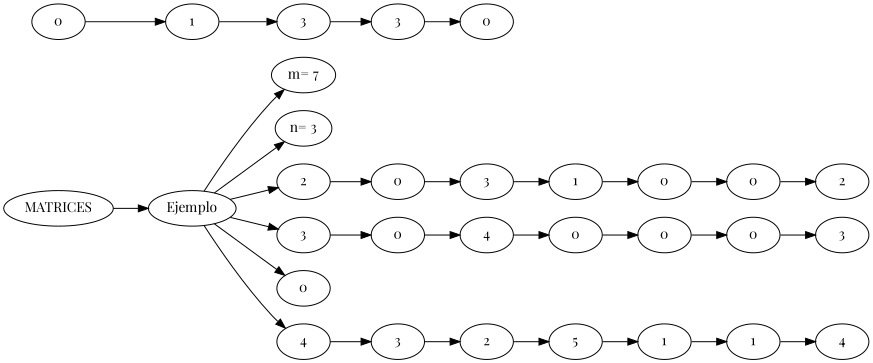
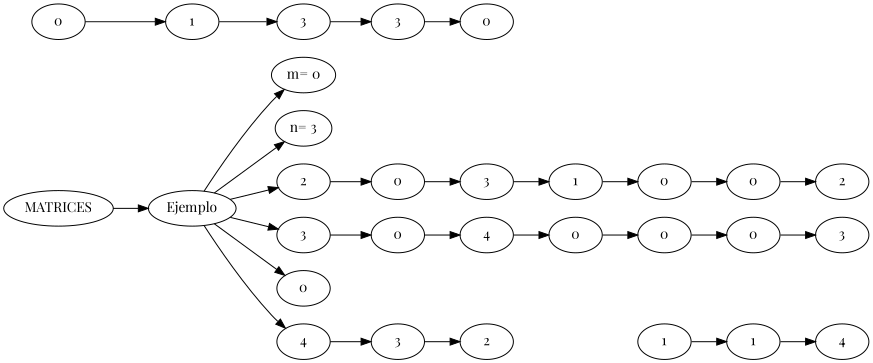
  digraph {
    fontname="Playfair Display"
    rankdir=LR
    node [fontname="Playfair Display"]
    edge [fontname="Playfair Display"]
    Ejemplo
-   n2 [label="m= 7"]
+   n2 [label="m= 0"]
    n3 [label="n= 3"]
    n4 [label=2]
    n5 [label=3]
    n6 [label=0]
    n7 [label=4]
    MATRICES
    n9 [label=0]
    n10 [label=0]
    n11 [label=3]
    n12 [label=3]
    n13 [label=4]
    n14 [label=2]
    n15 [label=1]
    n16 [label=0]
    n17 [label=0]
    n18 [label=1]
-   n19 [label=5]
    n20 [label=0]
    n21 [label=0]
    n22 [label=3]
    n23 [label=1]
    n24 [label=0]
    n25 [label=0]
    n26 [label=3]
    n27 [label=1]
    n28 [label=2]
    n29 [label=3]
    n30 [label=0]
    n31 [label=4]
    subgraph sub_1 {
      rank=same
      Ejemplo
    }
    subgraph sub_2 {
      rank=same
      n2
      n3
    }
    Ejemplo -> n2
    Ejemplo -> n3
    Ejemplo -> n4
    Ejemplo -> n5
    Ejemplo -> n6
    Ejemplo -> n7
    n4 -> n9
    n5 -> n10
    n7 -> n11
    MATRICES -> Ejemplo
    n9 -> n12
    n10 -> n13
    n11 -> n14
    n12 -> n15
    n13 -> n16
-   n14 -> n19
    n15 -> n20
    n16 -> n21
    n17 -> n18
    n18 -> n22
-   n19 -> n23
    n20 -> n24
    n21 -> n25
    n22 -> n26
    n23 -> n27
    n24 -> n28
    n25 -> n29
    n26 -> n30
    n27 -> n31
  }
